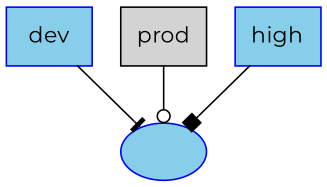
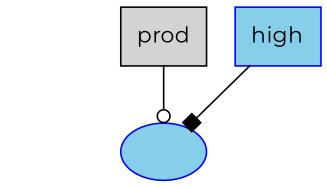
  digraph {
    fontname=Montserrat
    node [color=blue shape=record style=filled fillcolor=skyblue fontname=Montserrat]
    edge [color=black fontname=Montserrat]
-   dev
    "" [shape=""]
    prod [color=black fillcolor=lightgrey]
    high
-   dev -> "" [arrowhead=tee]
    prod -> "" [arrowhead=odot]
    high -> "" [arrowhead=box]
  }
